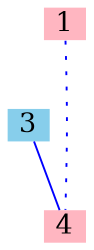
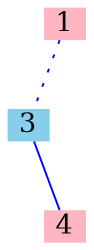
  graph {
    node [fillcolor=lightpink margin=0.02 shape=none style=filled]
    edge [color=blue]
    1 [height=0 width=0.3]
    3 [fillcolor=skyblue height=0 width=0.3]
    4 [height=0 width=0.3]
-   1 -- 4 [style=dotted]
+   1 -- 3 [style=dotted]
    3 -- 4 [style=solid]
  }
